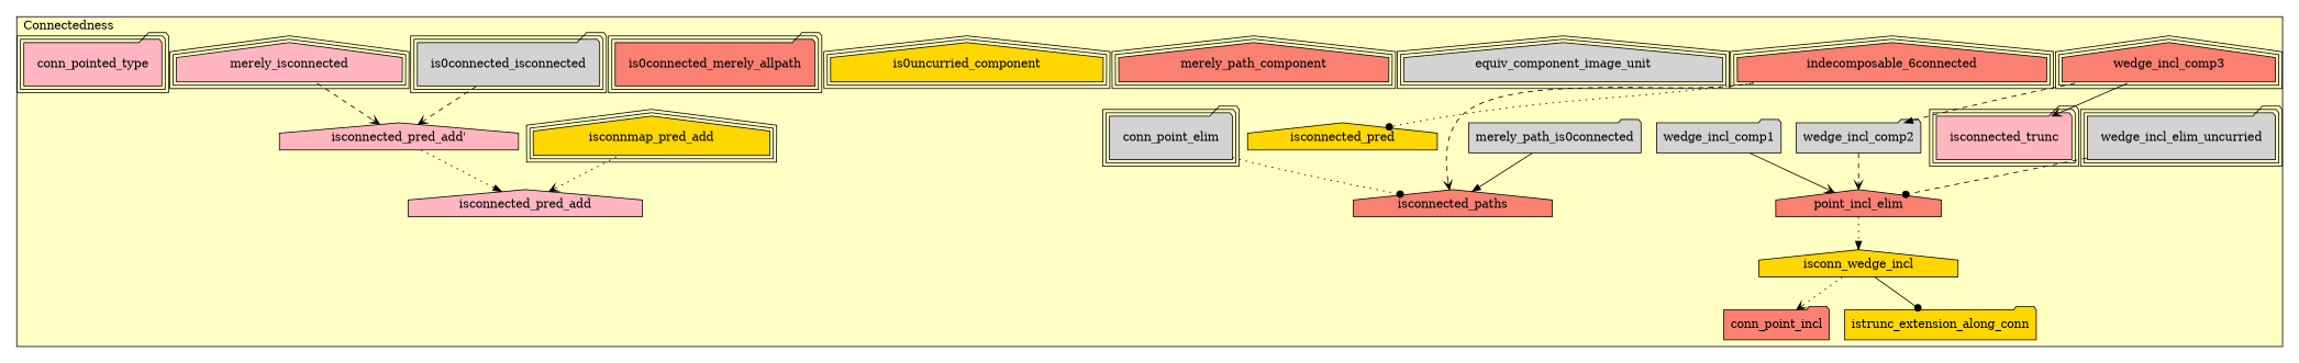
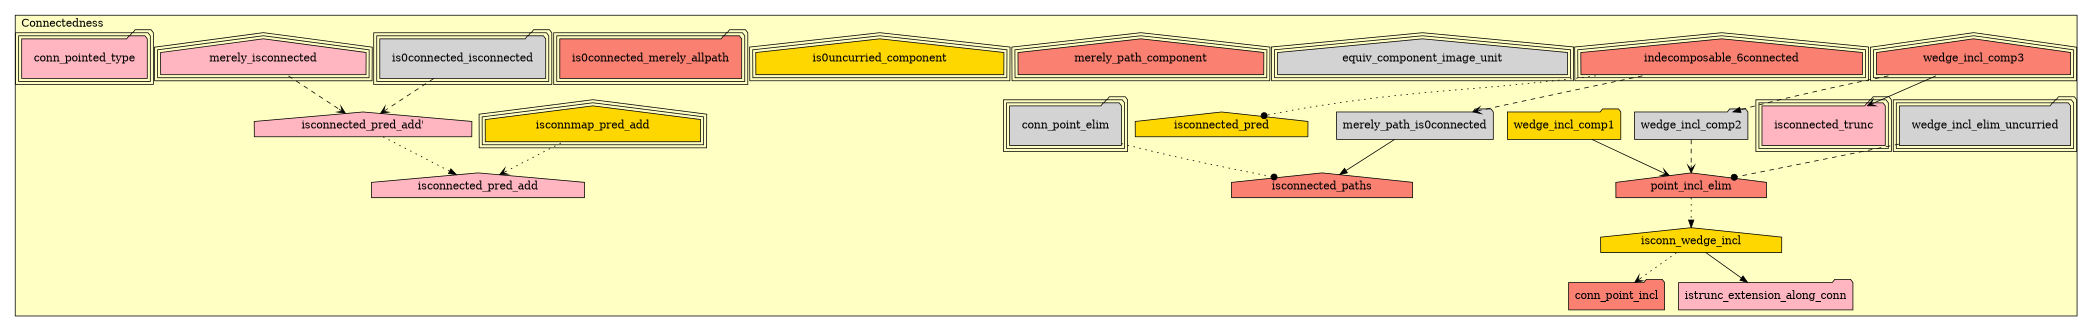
  digraph {
    node [fillcolor=salmon peripheries=3 shape=house style=filled]
    edge [arrowhead=vee style=dashed]
    n1 [fillcolor=lightgrey label=wedge_incl_elim_uncurried shape=folder]
    n2 [label=wedge_incl_comp3]
    n3 [fillcolor=lightgrey label=wedge_incl_comp2 shape=folder peripheries=""]
-   n4 [fillcolor=lightgrey label=wedge_incl_comp1 shape=folder peripheries=""]
+   n4 [fillcolor=gold label=wedge_incl_comp1 shape=folder peripheries=""]
    n5 [label=point_incl_elim peripheries=""]
    n6 [fillcolor=gold label=isconn_wedge_incl peripheries=""]
    n7 [fillcolor=lightpink label=isconnected_trunc shape=folder]
    n8 [label=indecomposable_6connected]
    n9 [fillcolor=lightgrey label=equiv_component_image_unit]
    n10 [label=merely_path_component]
    n11 [fillcolor=gold label=is0uncurried_component]
    n12 [label=is0connected_merely_allpath shape=folder]
    n13 [fillcolor=lightgrey label=merely_path_is0connected shape=folder peripheries=""]
    n14 [fillcolor=gold label=isconnmap_pred_add]
    n15 [fillcolor=lightgrey label=is0connected_isconnected shape=folder]
    n16 [fillcolor=lightpink label=merely_isconnected]
    n17 [fillcolor=lightpink label="isconnected_pred_add'" peripheries=""]
    n18 [fillcolor=lightpink label=isconnected_pred_add peripheries=""]
    n19 [fillcolor=gold label=isconnected_pred peripheries=""]
    n20 [fillcolor=lightgrey label=conn_point_elim shape=folder]
    n21 [label=conn_point_incl shape=folder peripheries=""]
    n22 [fillcolor=lightpink label=conn_pointed_type shape=folder]
    n23 [label=isconnected_paths peripheries=""]
-   n24 [fillcolor=gold label=istrunc_extension_along_conn shape=folder peripheries=""]
+   n24 [fillcolor=lightpink label=istrunc_extension_along_conn shape=folder peripheries=""]
    subgraph cluster_1 {
      fillcolor="#FFFFC3"
      label=Connectedness
      labeljust=l
      style=filled
      n1
      n2
      n3
      n4
      n5
      n6
      n7
      n8
      n9
      n10
      n11
      n12
      n13
      n14
      n15
      n16
      n17
      n18
      n19
      n20
      n21
      n22
      n23
      n24
    }
    n1 -> n5 [arrowhead=dot]
    n2 -> n3 [arrowhead=normal]
    n2 -> n7 [style=solid]
    n3 -> n5
    n4 -> n5 [style=solid]
    n5 -> n6 [arrowhead=normal style=dotted]
    n6 -> n21 [style=dotted]
-   n6 -> n24 [arrowhead=dot style=solid]
-   n8 -> n23
+   n6 -> n24 [arrowhead=normal style=solid]
+   n8 -> n13
    n8 -> n19 [arrowhead=dot style=dotted]
    n13 -> n23 [arrowhead=normal style=solid]
    n14 -> n18 [style=dotted]
    n15 -> n17
    n16 -> n17
    n17 -> n18 [arrowhead=normal style=dotted]
    n20 -> n23 [arrowhead=dot style=dotted]
  }
